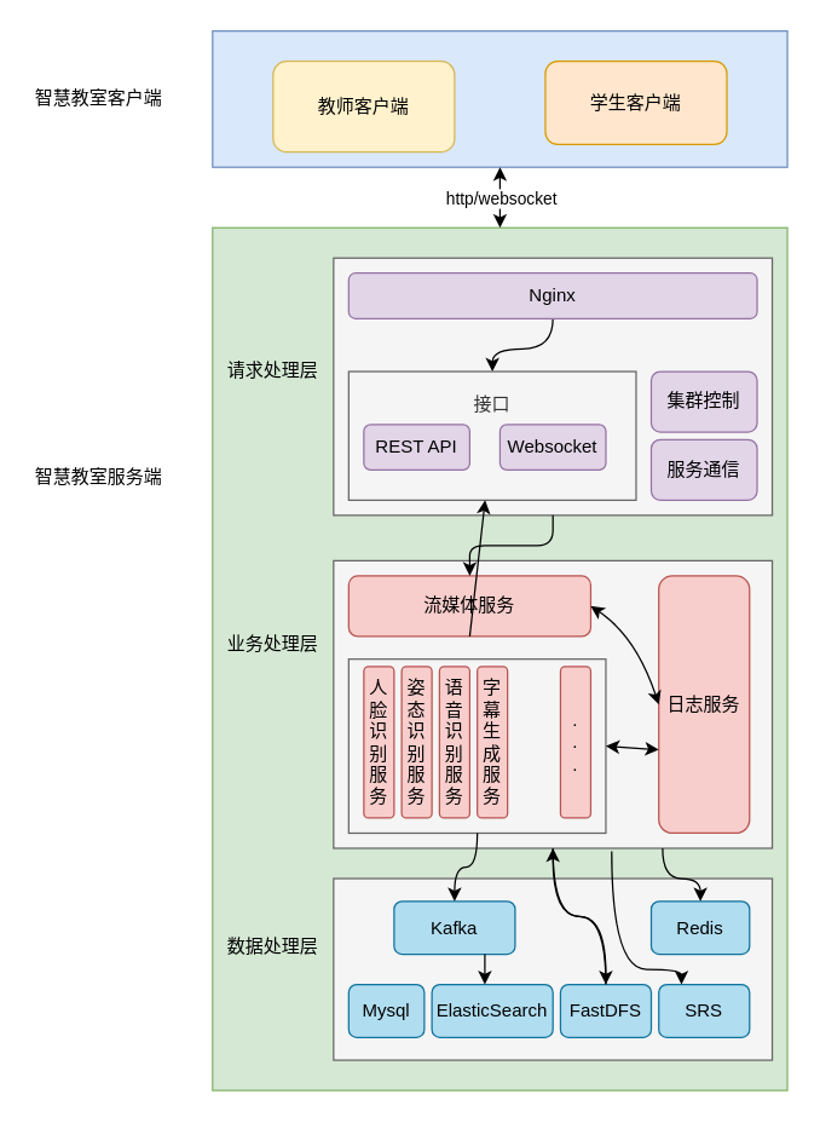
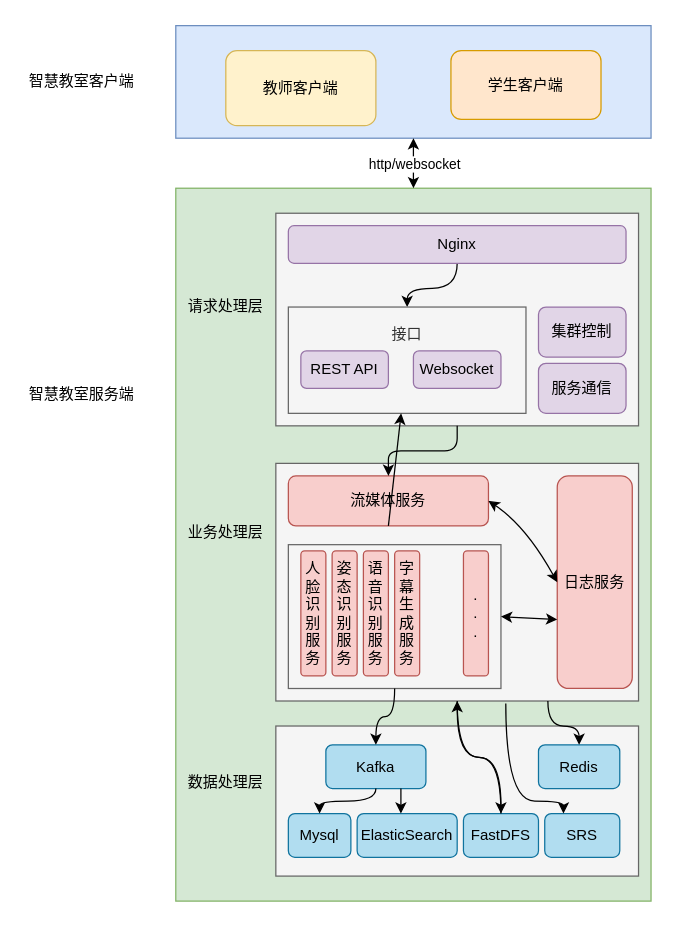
  <mxCell id="0" />
  <mxCell id="1" parent="0" />
  <mxCell id="2" value="&lt;div&gt;请求处理层&lt;br&gt;&lt;/div&gt;" style="rounded=0;whiteSpace=wrap;html=1;fillColor=#d5e8d4;strokeColor=#82b366;" parent="1" vertex="1"><mxGeometry x="140" y="150" width="380" height="570" as="geometry" /></mxCell>
  <mxCell id="3" value="" style="rounded=0;whiteSpace=wrap;html=1;align=left;fillColor=#f5f5f5;strokeColor=#666666;fontColor=#333333;" parent="1" vertex="1"><mxGeometry x="220" y="370" width="290" height="190" as="geometry" /></mxCell>
  <mxCell id="4" value="" style="rounded=0;whiteSpace=wrap;html=1;fillColor=#f5f5f5;fontColor=#333333;strokeColor=#666666;" parent="1" vertex="1"><mxGeometry x="230" y="435" width="170" height="115" as="geometry" /></mxCell>
  <mxCell id="5" value="" style="rounded=0;whiteSpace=wrap;html=1;align=left;fillColor=#f5f5f5;strokeColor=#666666;fontColor=#333333;" parent="1" vertex="1"><mxGeometry x="220" y="170" width="290" height="170" as="geometry" /></mxCell>
  <mxCell id="6" value="" style="rounded=0;whiteSpace=wrap;html=1;fillColor=#dae8fc;strokeColor=#6c8ebf;" parent="1" vertex="1"><mxGeometry x="140" y="20" width="380" height="90" as="geometry" /></mxCell>
  <mxCell id="7" value="智慧教室客户端" style="text;html=1;strokeColor=none;fillColor=none;align=center;verticalAlign=middle;whiteSpace=wrap;rounded=0;" parent="1" vertex="1"><mxGeometry x="20" y="50" width="90" height="30" as="geometry" /></mxCell>
  <mxCell id="8" value="教师客户端" style="rounded=1;whiteSpace=wrap;html=1;fillColor=#fff2cc;strokeColor=#d6b656;" parent="1" vertex="1"><mxGeometry x="180" y="40" width="120" height="60" as="geometry" /></mxCell>
  <mxCell id="9" value="学生客户端" style="rounded=1;whiteSpace=wrap;html=1;fillColor=#ffe6cc;strokeColor=#d79b00;" parent="1" vertex="1"><mxGeometry x="360" y="40" width="120" height="55" as="geometry" /></mxCell>
  <mxCell id="10" value="智慧教室服务端" style="text;html=1;strokeColor=none;fillColor=none;align=center;verticalAlign=middle;whiteSpace=wrap;rounded=0;" parent="1" vertex="1"><mxGeometry x="20" y="300" width="90" height="30" as="geometry" /></mxCell>
  <mxCell id="11" value="" style="endArrow=classic;startArrow=classic;html=1;rounded=0;entryX=0.5;entryY=1;entryDx=0;entryDy=0;" parent="1" source="2" target="6" edge="1"><mxGeometry width="50" height="50" relative="1" as="geometry"><mxPoint x="-40" y="190" as="sourcePoint" /><mxPoint x="10" y="140" as="targetPoint" /></mxGeometry></mxCell>
  <mxCell id="12" value="&lt;div&gt;http/websocket&lt;/div&gt;" style="edgeLabel;html=1;align=center;verticalAlign=middle;resizable=0;points=[];" parent="11" vertex="1" connectable="0"><mxGeometry x="0.36" y="-3" relative="1" as="geometry"><mxPoint x="-3" y="7" as="offset" /></mxGeometry></mxCell>
  <mxCell id="13" style="edgeStyle=orthogonalEdgeStyle;orthogonalLoop=1;jettySize=auto;html=1;exitX=0.5;exitY=1;exitDx=0;exitDy=0;curved=1;" parent="1" source="14" target="15" edge="1"><mxGeometry relative="1" as="geometry" /></mxCell>
  <mxCell id="14" value="Nginx" style="rounded=1;whiteSpace=wrap;html=1;fillColor=#e1d5e7;strokeColor=#9673a6;" parent="1" vertex="1"><mxGeometry x="230" y="180" width="270" height="30" as="geometry" /></mxCell>
  <mxCell id="15" value="&lt;div align=&quot;center&quot;&gt;接口&lt;/div&gt;&lt;div align=&quot;center&quot;&gt;&lt;br&gt;&lt;/div&gt;&lt;div align=&quot;center&quot;&gt;&lt;br&gt;&lt;/div&gt;&lt;div align=&quot;center&quot;&gt;&lt;br&gt;&lt;/div&gt;" style="rounded=0;whiteSpace=wrap;html=1;fillColor=#f5f5f5;strokeColor=#666666;fontColor=#333333;" parent="1" vertex="1"><mxGeometry x="230" y="245" width="190" height="85" as="geometry" /></mxCell>
  <mxCell id="16" value="REST API" style="rounded=1;whiteSpace=wrap;html=1;fillColor=#e1d5e7;strokeColor=#9673a6;" parent="1" vertex="1"><mxGeometry x="240" y="280" width="70" height="30" as="geometry" /></mxCell>
  <mxCell id="17" value="Websocket" style="rounded=1;whiteSpace=wrap;html=1;fillColor=#e1d5e7;strokeColor=#9673a6;" parent="1" vertex="1"><mxGeometry x="330" y="280" width="70" height="30" as="geometry" /></mxCell>
  <mxCell id="18" value="集群控制" style="rounded=1;whiteSpace=wrap;html=1;fillColor=#e1d5e7;strokeColor=#9673a6;" parent="1" vertex="1"><mxGeometry x="430" y="245" width="70" height="40" as="geometry" /></mxCell>
  <mxCell id="19" value="服务通信" style="rounded=1;whiteSpace=wrap;html=1;fillColor=#e1d5e7;strokeColor=#9673a6;" parent="1" vertex="1"><mxGeometry x="430" y="290" width="70" height="40" as="geometry" /></mxCell>
  <mxCell id="20" value="&lt;div&gt;请求处理层&lt;br&gt;&lt;/div&gt;" style="text;html=1;strokeColor=none;fillColor=none;align=center;verticalAlign=middle;whiteSpace=wrap;rounded=0;" parent="1" vertex="1"><mxGeometry x="140" y="230" width="80" height="30" as="geometry" /></mxCell>
  <mxCell id="21" value="业务处理层" style="text;html=1;strokeColor=none;fillColor=none;align=center;verticalAlign=middle;whiteSpace=wrap;rounded=0;" parent="1" vertex="1"><mxGeometry x="140" y="410" width="80" height="30" as="geometry" /></mxCell>
  <mxCell id="22" value="&lt;div&gt;数据处理层&lt;br&gt;&lt;/div&gt;" style="text;html=1;strokeColor=none;fillColor=none;align=center;verticalAlign=middle;whiteSpace=wrap;rounded=0;" parent="1" vertex="1"><mxGeometry x="140" y="610" width="80" height="30" as="geometry" /></mxCell>
  <mxCell id="23" value="" style="rounded=0;whiteSpace=wrap;html=1;align=left;fillColor=#f5f5f5;strokeColor=#666666;fontColor=#333333;" parent="1" vertex="1"><mxGeometry x="220" y="580" width="290" height="120" as="geometry" /></mxCell>
  <mxCell id="24" value="&lt;div&gt;流媒体服务&lt;/div&gt;" style="rounded=1;whiteSpace=wrap;html=1;fillColor=#f8cecc;strokeColor=#b85450;" parent="1" vertex="1"><mxGeometry x="230" y="380" width="160" height="40" as="geometry" /></mxCell>
- <mxCell id="25" value="日志服务" style="rounded=1;whiteSpace=wrap;html=1;fillColor=#f8cecc;strokeColor=#b85450;" parent="1" vertex="1"><mxGeometry x="435" y="380" width="60" height="170" as="geometry" /></mxCell>
+ <mxCell id="25" value="日志服务" style="rounded=1;whiteSpace=wrap;html=1;fillColor=#f8cecc;strokeColor=#b85450;" parent="1" vertex="1"><mxGeometry x="445" y="380" width="60" height="170" as="geometry" /></mxCell>
  <mxCell id="26" style="edgeStyle=orthogonalEdgeStyle;orthogonalLoop=1;jettySize=auto;html=1;exitX=0.5;exitY=1;exitDx=0;exitDy=0;entryX=0.5;entryY=0;entryDx=0;entryDy=0;rounded=1;" parent="1" source="5" target="24" edge="1"><mxGeometry relative="1" as="geometry"><mxPoint x="375" y="220" as="sourcePoint" /><mxPoint x="335" y="255" as="targetPoint" /></mxGeometry></mxCell>
  <mxCell id="27" value="人脸识别服务" style="rounded=1;whiteSpace=wrap;html=1;fillColor=#f8cecc;strokeColor=#b85450;" parent="1" vertex="1"><mxGeometry x="240" y="440" width="20" height="100" as="geometry" /></mxCell>
  <mxCell id="28" value="姿态识别服务" style="rounded=1;whiteSpace=wrap;html=1;fillColor=#f8cecc;strokeColor=#b85450;" parent="1" vertex="1"><mxGeometry x="265" y="440" width="20" height="100" as="geometry" /></mxCell>
  <mxCell id="29" value="语音识别服务" style="rounded=1;whiteSpace=wrap;html=1;fillColor=#f8cecc;strokeColor=#b85450;" parent="1" vertex="1"><mxGeometry x="290" y="440" width="20" height="100" as="geometry" /></mxCell>
  <mxCell id="30" value="字幕生成服务" style="rounded=1;whiteSpace=wrap;html=1;fillColor=#f8cecc;strokeColor=#b85450;" parent="1" vertex="1"><mxGeometry x="315" y="440" width="20" height="100" as="geometry" /></mxCell>
  <mxCell id="31" value="" style="endArrow=classic;startArrow=classic;html=1;entryX=0;entryY=0.5;entryDx=0;entryDy=0;exitX=1;exitY=0.5;exitDx=0;exitDy=0;curved=1;" parent="1" source="24" target="25" edge="1"><mxGeometry width="50" height="50" relative="1" as="geometry"><mxPoint x="-90" y="550" as="sourcePoint" /><mxPoint x="-40" y="500" as="targetPoint" /><Array as="points"><mxPoint x="420" y="420" /></Array></mxGeometry></mxCell>
  <mxCell id="32" value="" style="endArrow=classic;html=1;exitX=0.5;exitY=1;exitDx=0;exitDy=0;curved=1;" parent="1" source="24" target="15" edge="1"><mxGeometry width="50" height="50" relative="1" as="geometry"><mxPoint x="0" y="530" as="sourcePoint" /><mxPoint x="310" y="430" as="targetPoint" /></mxGeometry></mxCell>
  <mxCell id="33" value="&lt;div&gt;.&lt;/div&gt;&lt;div&gt;.&lt;/div&gt;&lt;div&gt;.&lt;br&gt;&lt;/div&gt;" style="rounded=1;whiteSpace=wrap;html=1;fillColor=#f8cecc;strokeColor=#b85450;" parent="1" vertex="1"><mxGeometry x="370" y="440" width="20" height="100" as="geometry" /></mxCell>
  <mxCell id="34" value="Kafka" style="rounded=1;whiteSpace=wrap;html=1;fillColor=#b1ddf0;strokeColor=#10739e;" parent="1" vertex="1"><mxGeometry x="260" y="595" width="80" height="35" as="geometry" /></mxCell>
  <mxCell id="35" value="Redis" style="rounded=1;whiteSpace=wrap;html=1;fillColor=#b1ddf0;strokeColor=#10739e;" parent="1" vertex="1"><mxGeometry x="430" y="595" width="65" height="35" as="geometry" /></mxCell>
  <mxCell id="36" value="Mysql" style="rounded=1;whiteSpace=wrap;html=1;fillColor=#b1ddf0;strokeColor=#10739e;" parent="1" vertex="1"><mxGeometry x="230" y="650" width="50" height="35" as="geometry" /></mxCell>
  <mxCell id="37" value="ElasticSearch" style="rounded=1;whiteSpace=wrap;html=1;fillColor=#b1ddf0;strokeColor=#10739e;" parent="1" vertex="1"><mxGeometry x="285" y="650" width="80" height="35" as="geometry" /></mxCell>
  <mxCell id="38" value="FastDFS" style="rounded=1;whiteSpace=wrap;html=1;fillColor=#b1ddf0;strokeColor=#10739e;" parent="1" vertex="1"><mxGeometry x="370" y="650" width="60" height="35" as="geometry" /></mxCell>
  <mxCell id="39" value="SRS" style="rounded=1;whiteSpace=wrap;html=1;fillColor=#b1ddf0;strokeColor=#10739e;" parent="1" vertex="1"><mxGeometry x="435" y="650" width="60" height="35" as="geometry" /></mxCell>
  <mxCell id="40" style="edgeStyle=orthogonalEdgeStyle;rounded=0;orthogonalLoop=1;jettySize=auto;html=1;exitX=0.75;exitY=1;exitDx=0;exitDy=0;" parent="1" source="34" target="37" edge="1"><mxGeometry relative="1" as="geometry"><mxPoint x="70" y="580" as="sourcePoint" /><mxPoint x="30" y="615" as="targetPoint" /><Array as="points"><mxPoint x="320" y="650" /><mxPoint x="320" y="650" /></Array></mxGeometry></mxCell>
+ <mxCell id="41" style="edgeStyle=orthogonalEdgeStyle;orthogonalLoop=1;jettySize=auto;html=1;exitX=0.5;exitY=1;exitDx=0;exitDy=0;entryX=0.5;entryY=0;entryDx=0;entryDy=0;curved=1;" parent="1" source="34" target="36" edge="1"><mxGeometry relative="1" as="geometry"><mxPoint x="80" y="590" as="sourcePoint" /><mxPoint x="40" y="625" as="targetPoint" /><Array as="points"><mxPoint x="300" y="640" /><mxPoint x="255" y="640" /></Array></mxGeometry></mxCell>
  <mxCell id="42" style="edgeStyle=orthogonalEdgeStyle;orthogonalLoop=1;jettySize=auto;html=1;exitX=0.5;exitY=1;exitDx=0;exitDy=0;entryX=0.5;entryY=0;entryDx=0;entryDy=0;curved=1;" parent="1" source="4" target="34" edge="1"><mxGeometry relative="1" as="geometry"><mxPoint x="90" y="600" as="sourcePoint" /><mxPoint x="50" y="635" as="targetPoint" /></mxGeometry></mxCell>
  <mxCell id="43" style="edgeStyle=orthogonalEdgeStyle;orthogonalLoop=1;jettySize=auto;html=1;exitX=0.5;exitY=1;exitDx=0;exitDy=0;entryX=0.5;entryY=0;entryDx=0;entryDy=0;curved=1;" parent="1" source="3" target="38" edge="1"><mxGeometry relative="1" as="geometry"><mxPoint x="325" y="560" as="sourcePoint" /><mxPoint x="310" y="605" as="targetPoint" /></mxGeometry></mxCell>
  <mxCell id="44" style="edgeStyle=orthogonalEdgeStyle;orthogonalLoop=1;jettySize=auto;html=1;exitX=0.5;exitY=0;exitDx=0;exitDy=0;entryX=0.5;entryY=1;entryDx=0;entryDy=0;curved=1;" parent="1" source="38" target="3" edge="1"><mxGeometry relative="1" as="geometry"><mxPoint x="335" y="570" as="sourcePoint" /><mxPoint x="320" y="615" as="targetPoint" /></mxGeometry></mxCell>
  <mxCell id="45" style="edgeStyle=orthogonalEdgeStyle;orthogonalLoop=1;jettySize=auto;html=1;exitX=0.75;exitY=1;exitDx=0;exitDy=0;entryX=0.5;entryY=0;entryDx=0;entryDy=0;curved=1;" parent="1" source="3" target="35" edge="1"><mxGeometry relative="1" as="geometry"><mxPoint x="60" y="570" as="sourcePoint" /><mxPoint x="20" y="605" as="targetPoint" /></mxGeometry></mxCell>
  <mxCell id="46" style="edgeStyle=orthogonalEdgeStyle;orthogonalLoop=1;jettySize=auto;html=1;exitX=0.634;exitY=1.011;exitDx=0;exitDy=0;entryX=0.25;entryY=0;entryDx=0;entryDy=0;curved=1;exitPerimeter=0;" parent="1" source="3" target="39" edge="1"><mxGeometry relative="1" as="geometry"><mxPoint x="345" y="580" as="sourcePoint" /><mxPoint x="330" y="625" as="targetPoint" /><Array as="points"><mxPoint x="404" y="640" /><mxPoint x="450" y="640" /></Array></mxGeometry></mxCell>
  <mxCell id="47" value="" style="endArrow=classic;startArrow=classic;html=1;rounded=1;entryX=0;entryY=0.676;entryDx=0;entryDy=0;entryPerimeter=0;exitX=1;exitY=0.5;exitDx=0;exitDy=0;" parent="1" source="4" target="25" edge="1"><mxGeometry width="50" height="50" relative="1" as="geometry"><mxPoint x="-160" y="590" as="sourcePoint" /><mxPoint x="-110" y="540" as="targetPoint" /></mxGeometry></mxCell>
